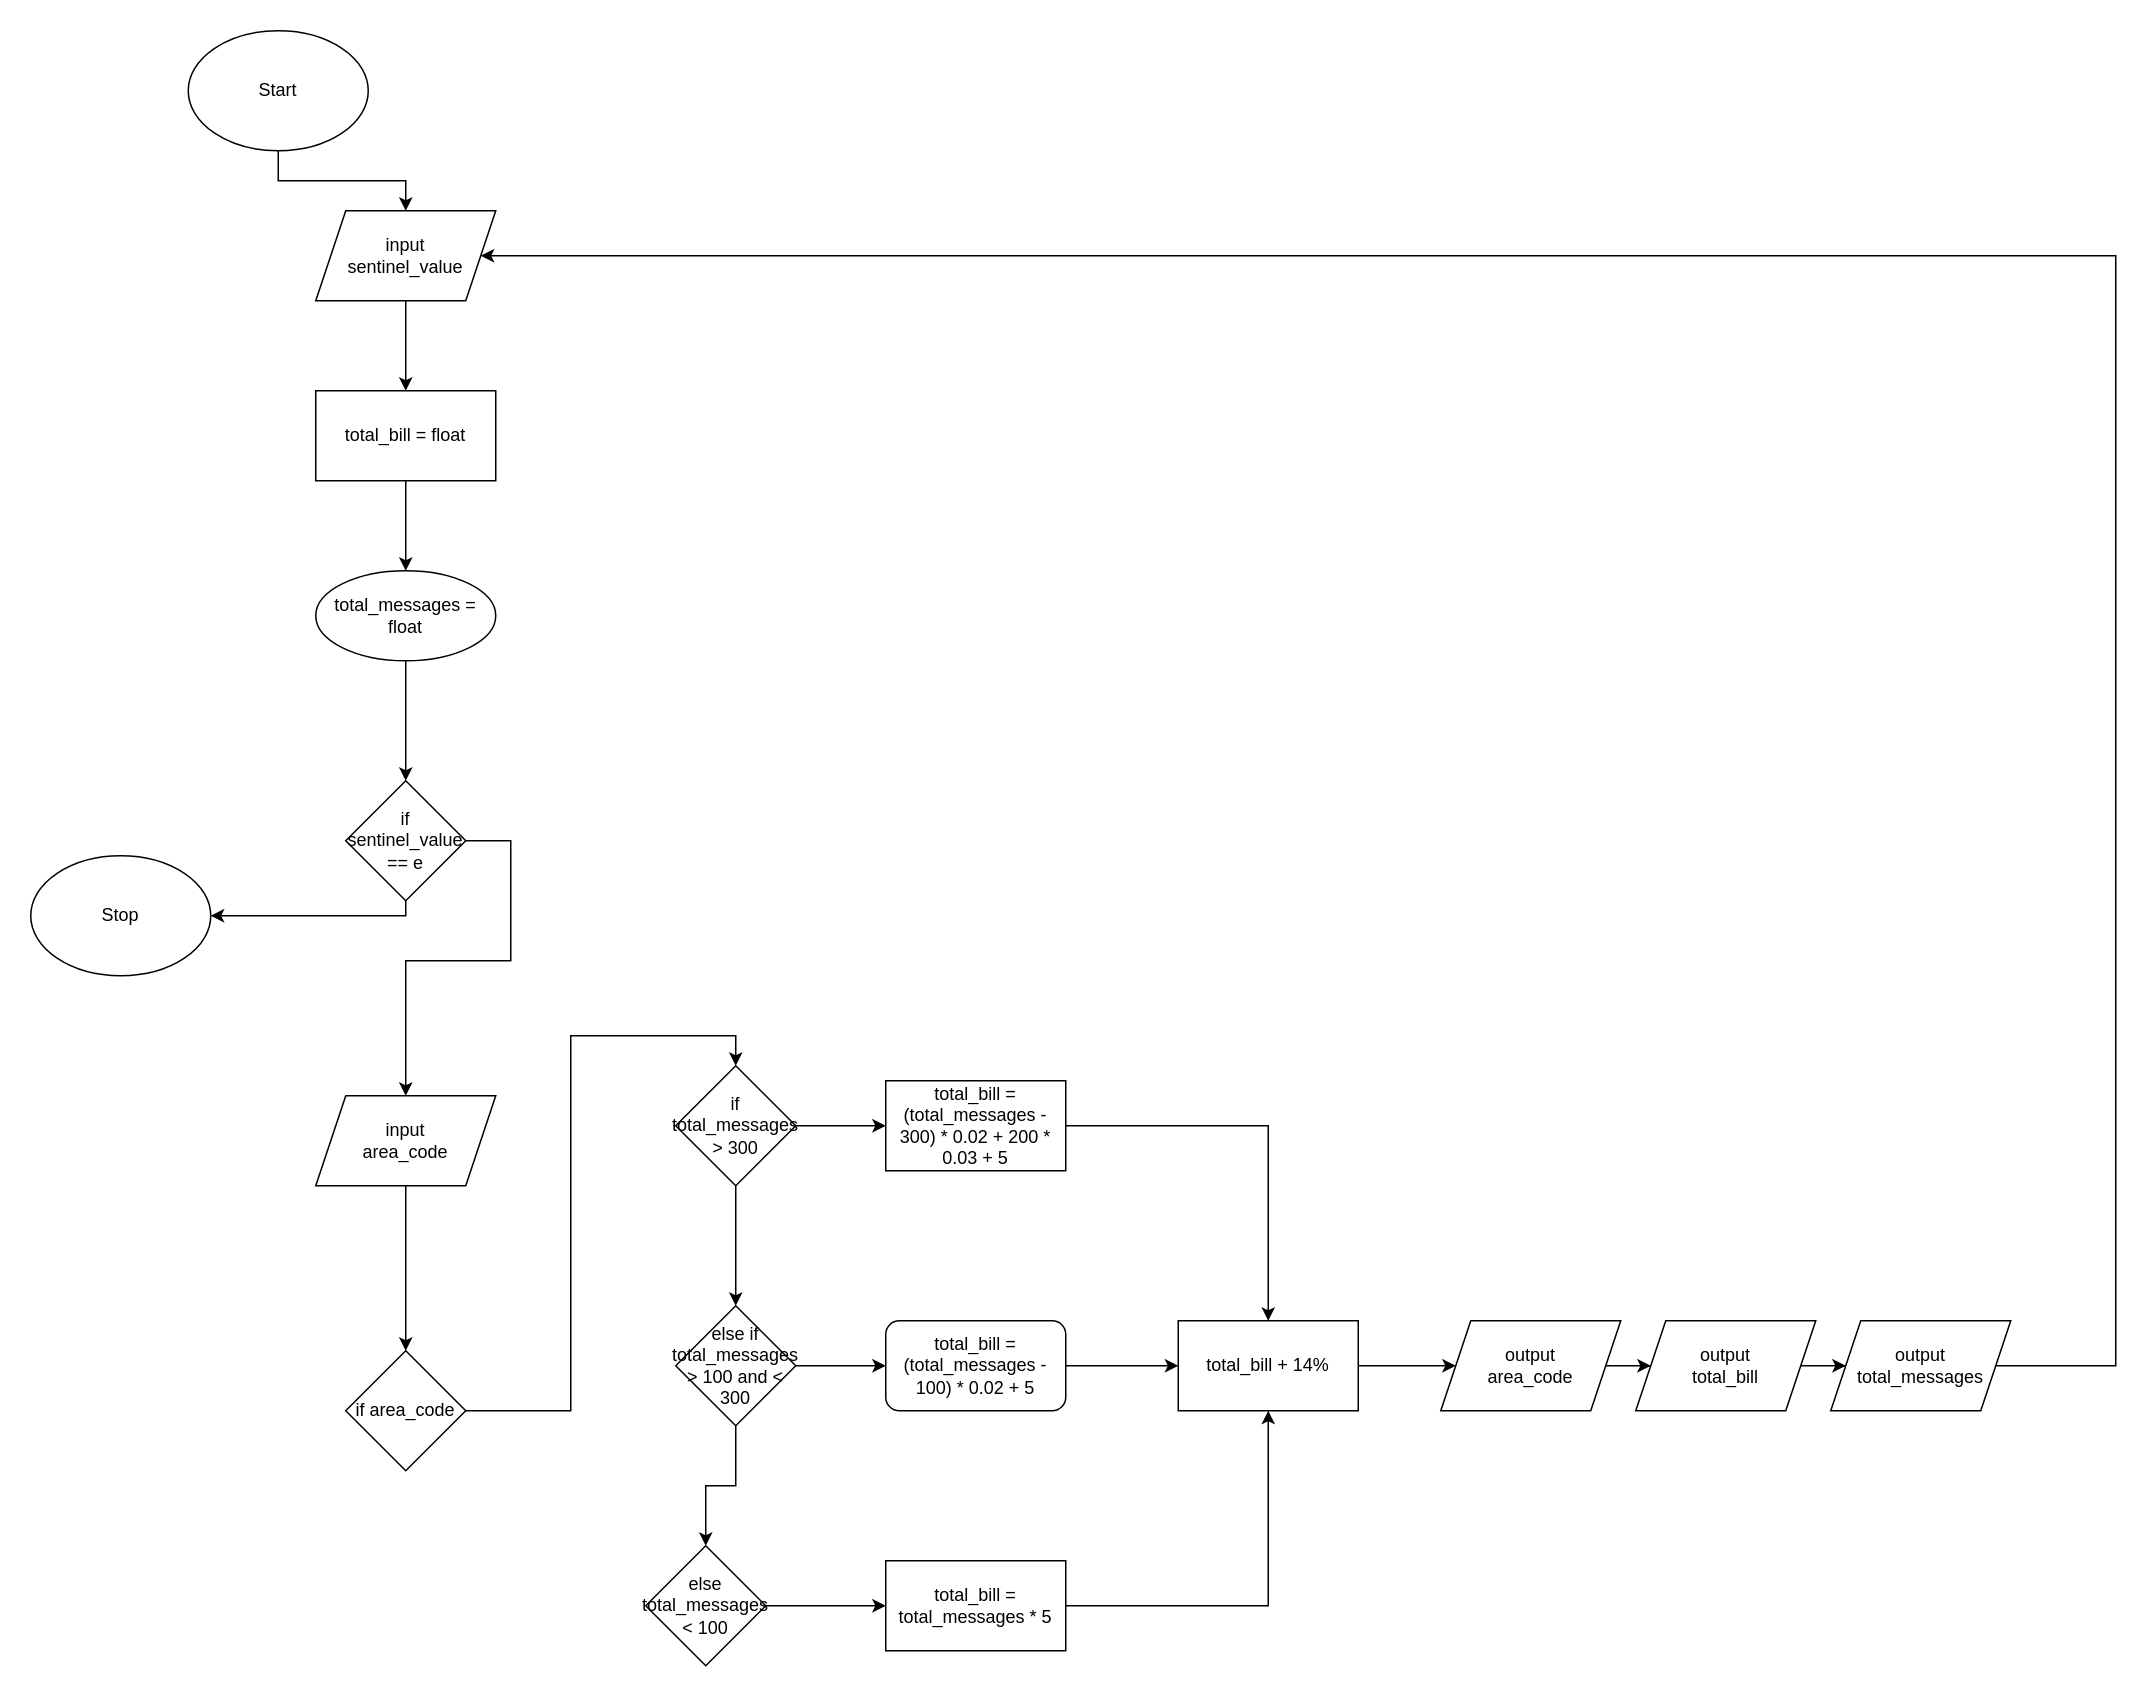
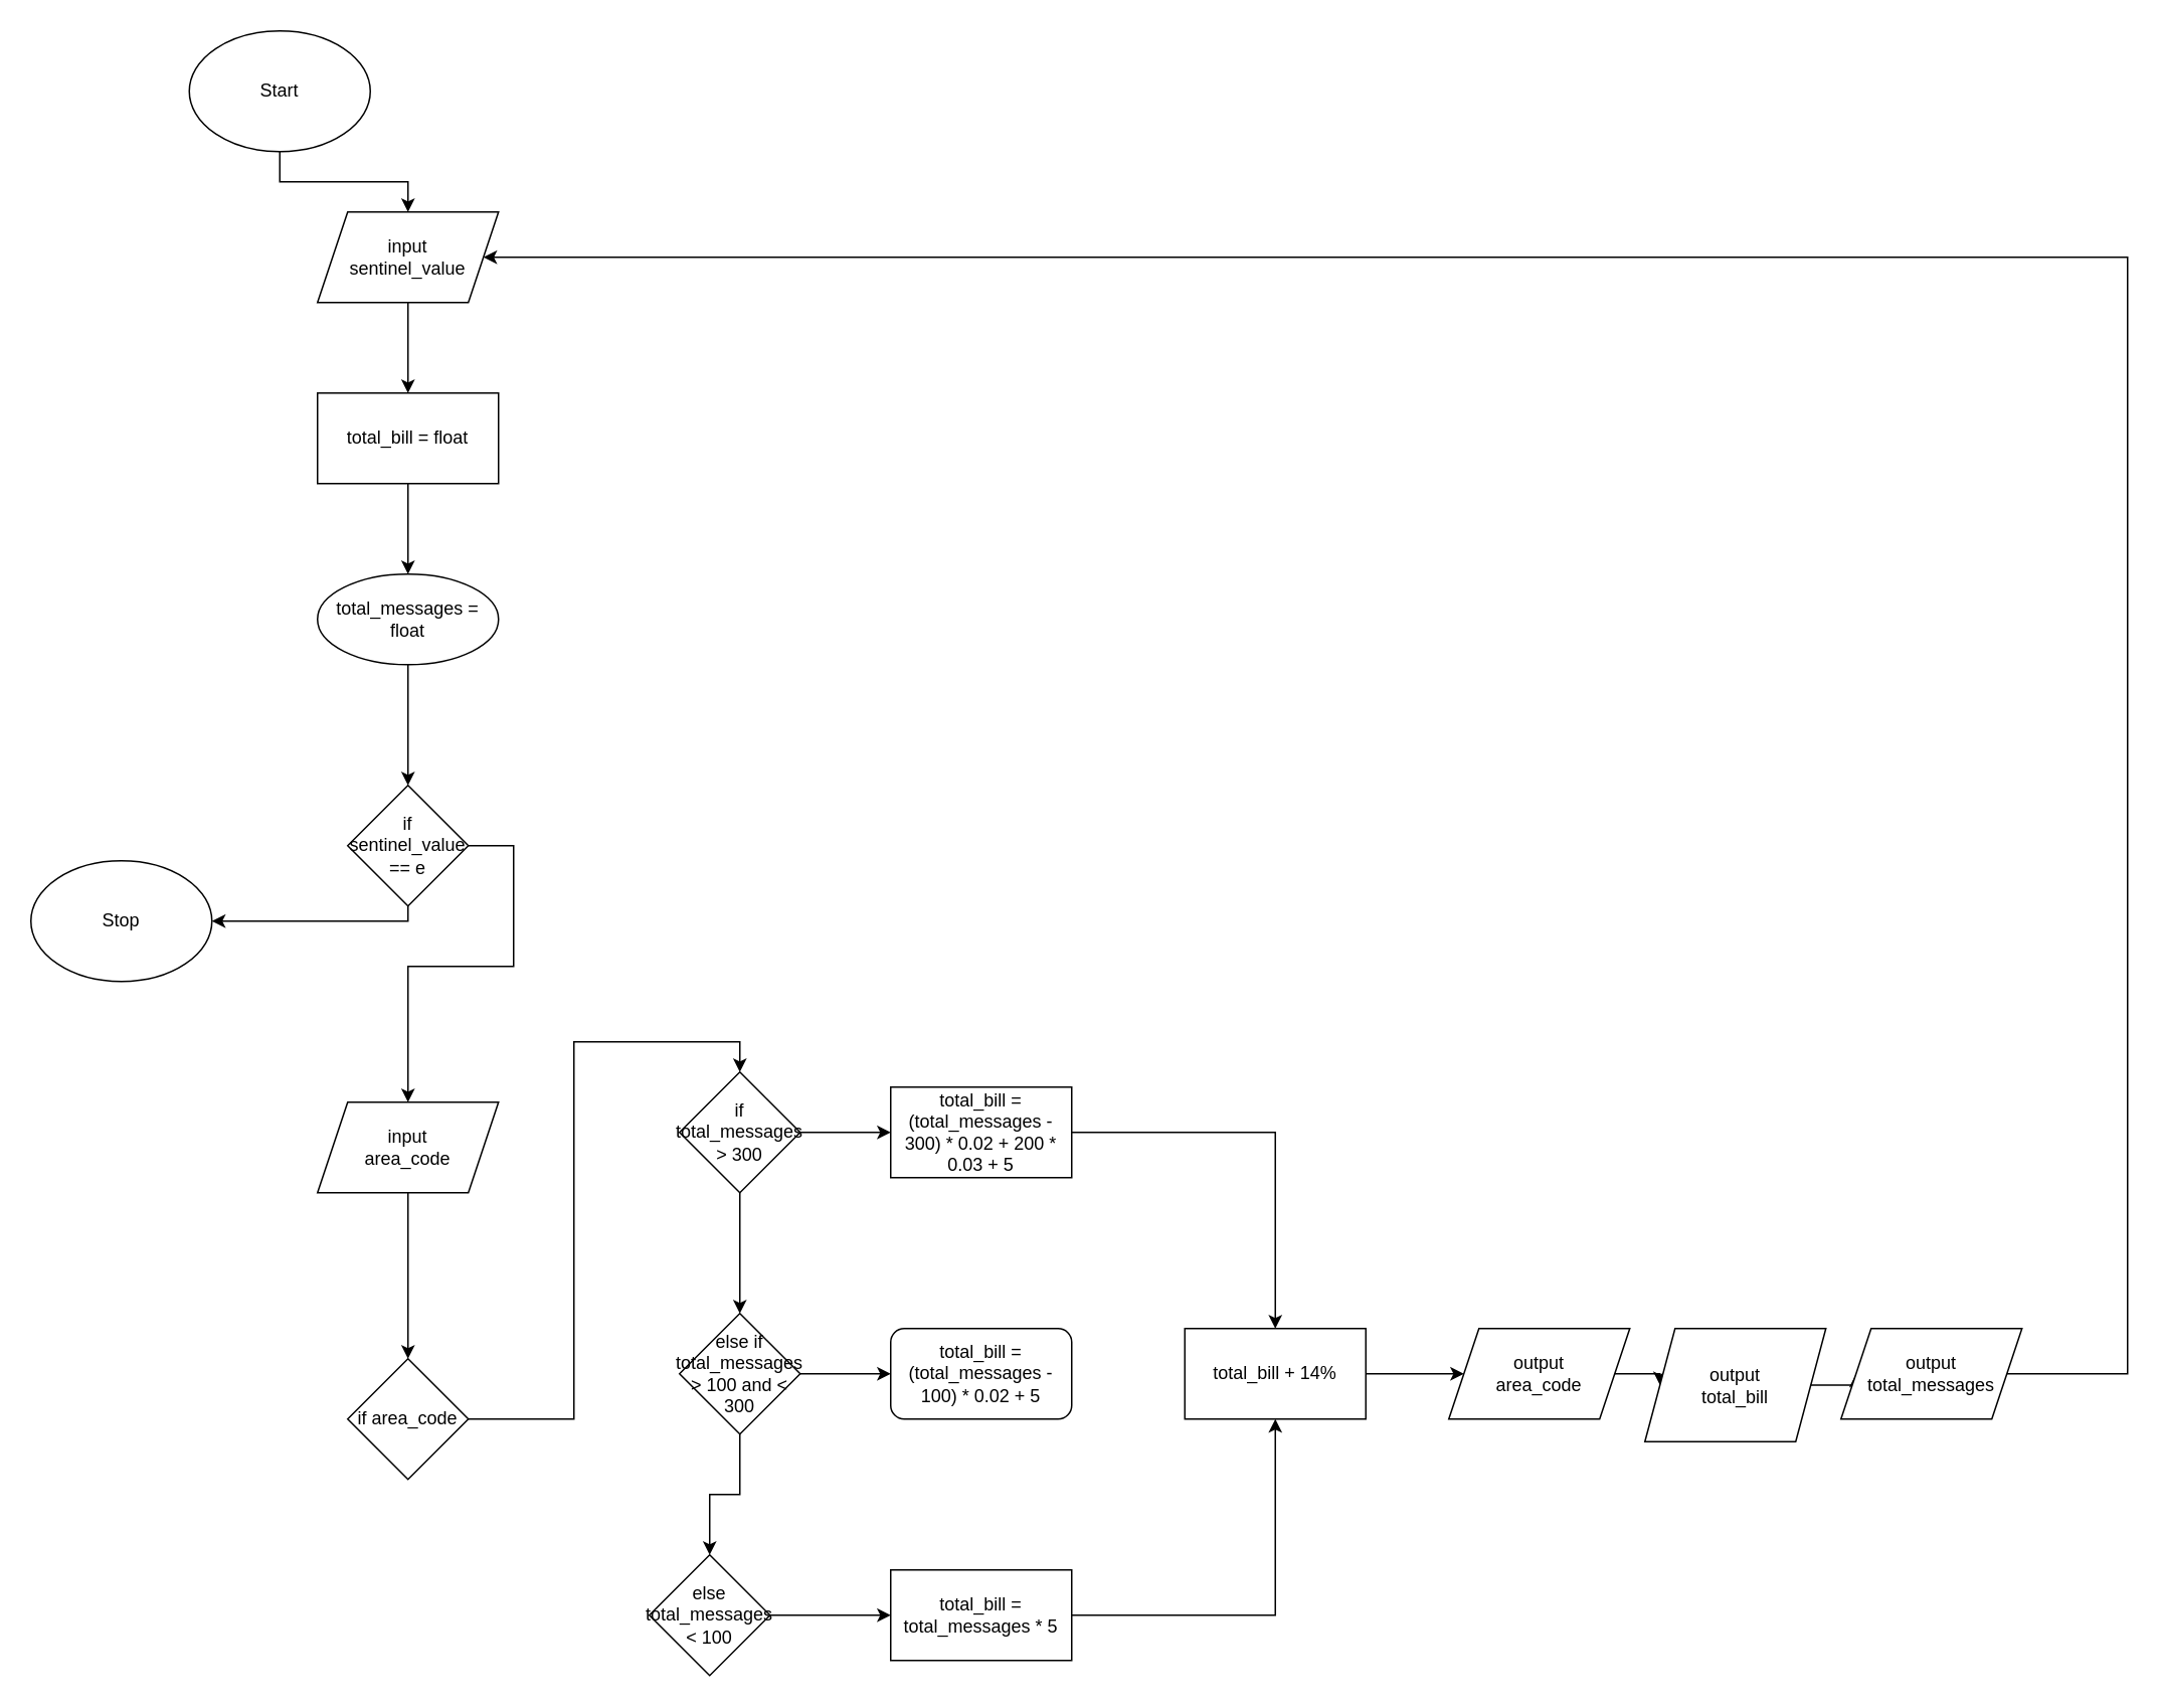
  <mxCell id="0" />
  <mxCell id="1" parent="0" />
  <mxCell id="2" style="edgeStyle=orthogonalEdgeStyle;rounded=0;orthogonalLoop=1;jettySize=auto;html=1;entryX=0.5;entryY=0;entryDx=0;entryDy=0;" edge="1" parent="1" source="3" target="24"><mxGeometry relative="1" as="geometry" /></mxCell>
  <mxCell id="3" value="Start" style="ellipse;whiteSpace=wrap;html=1;" vertex="1" parent="1"><mxGeometry x="125" y="20" width="120" height="80" as="geometry" /></mxCell>
  <mxCell id="4" style="edgeStyle=orthogonalEdgeStyle;rounded=0;orthogonalLoop=1;jettySize=auto;html=1;" edge="1" parent="1" source="5" target="23"><mxGeometry relative="1" as="geometry" /></mxCell>
  <mxCell id="5" value="&lt;div&gt;input&lt;/div&gt;&lt;div&gt;area_code&lt;br&gt;&lt;/div&gt;" style="shape=parallelogram;perimeter=parallelogramPerimeter;whiteSpace=wrap;html=1;fixedSize=1;" vertex="1" parent="1"><mxGeometry x="210" y="730" width="120" height="60" as="geometry" /></mxCell>
  <mxCell id="6" value="" style="edgeStyle=orthogonalEdgeStyle;rounded=0;orthogonalLoop=1;jettySize=auto;html=1;" edge="1" parent="1" source="8" target="11"><mxGeometry relative="1" as="geometry" /></mxCell>
  <mxCell id="7" value="" style="edgeStyle=orthogonalEdgeStyle;rounded=0;orthogonalLoop=1;jettySize=auto;html=1;" edge="1" parent="1" source="8" target="13"><mxGeometry relative="1" as="geometry" /></mxCell>
  <mxCell id="8" value="if total_messages &amp;gt; 300" style="rhombus;whiteSpace=wrap;html=1;" vertex="1" parent="1"><mxGeometry x="450" y="710" width="80" height="80" as="geometry" /></mxCell>
  <mxCell id="9" value="" style="edgeStyle=orthogonalEdgeStyle;rounded=0;orthogonalLoop=1;jettySize=auto;html=1;" edge="1" parent="1" source="11" target="15"><mxGeometry relative="1" as="geometry" /></mxCell>
  <mxCell id="10" value="" style="edgeStyle=orthogonalEdgeStyle;rounded=0;orthogonalLoop=1;jettySize=auto;html=1;" edge="1" parent="1" source="11" target="17"><mxGeometry relative="1" as="geometry" /></mxCell>
  <mxCell id="11" value="else if total_messages &amp;gt; 100 and &amp;lt; 300" style="rhombus;whiteSpace=wrap;html=1;" vertex="1" parent="1"><mxGeometry x="450" y="870" width="80" height="80" as="geometry" /></mxCell>
  <mxCell id="12" style="edgeStyle=orthogonalEdgeStyle;rounded=0;orthogonalLoop=1;jettySize=auto;html=1;entryX=0.5;entryY=0;entryDx=0;entryDy=0;" edge="1" parent="1" source="13" target="21"><mxGeometry relative="1" as="geometry" /></mxCell>
  <mxCell id="13" value="total_bill = (total_messages - 300) * 0.02 + 200 * 0.03 + 5" style="whiteSpace=wrap;html=1;" vertex="1" parent="1"><mxGeometry x="590" y="720" width="120" height="60" as="geometry" /></mxCell>
- <mxCell id="14" style="edgeStyle=orthogonalEdgeStyle;rounded=0;orthogonalLoop=1;jettySize=auto;html=1;entryX=0;entryY=0.5;entryDx=0;entryDy=0;" edge="1" parent="1" source="15" target="21"><mxGeometry relative="1" as="geometry" /></mxCell>
  <mxCell id="15" value="total_bill = (total_messages - 100) * 0.02 + 5" style="whiteSpace=wrap;html=1;rounded=1;" vertex="1" parent="1"><mxGeometry x="590" y="880" width="120" height="60" as="geometry" /></mxCell>
  <mxCell id="16" value="" style="edgeStyle=orthogonalEdgeStyle;rounded=0;orthogonalLoop=1;jettySize=auto;html=1;" edge="1" parent="1" source="17" target="19"><mxGeometry relative="1" as="geometry" /></mxCell>
  <mxCell id="17" value="&lt;div&gt;else total_messages &amp;lt; 100&lt;br&gt;&lt;/div&gt;" style="rhombus;whiteSpace=wrap;html=1;" vertex="1" parent="1"><mxGeometry x="430" y="1030" width="80" height="80" as="geometry" /></mxCell>
  <mxCell id="18" style="edgeStyle=orthogonalEdgeStyle;rounded=0;orthogonalLoop=1;jettySize=auto;html=1;entryX=0.5;entryY=1;entryDx=0;entryDy=0;" edge="1" parent="1" source="19" target="21"><mxGeometry relative="1" as="geometry" /></mxCell>
  <mxCell id="19" value="total_bill = total_messages * 5" style="whiteSpace=wrap;html=1;" vertex="1" parent="1"><mxGeometry x="590" y="1040" width="120" height="60" as="geometry" /></mxCell>
  <mxCell id="20" style="edgeStyle=orthogonalEdgeStyle;rounded=0;orthogonalLoop=1;jettySize=auto;html=1;entryX=1;entryY=0.5;entryDx=0;entryDy=0;" edge="1" parent="1" source="33" target="24"><mxGeometry relative="1" as="geometry"><mxPoint x="1430" y="910" as="targetPoint" /><Array as="points"><mxPoint x="1410" y="910" /><mxPoint x="1410" y="170" /></Array></mxGeometry></mxCell>
  <mxCell id="21" value="&lt;div&gt;total_bill + 14%&lt;/div&gt;" style="rounded=0;whiteSpace=wrap;html=1;" vertex="1" parent="1"><mxGeometry x="785" y="880" width="120" height="60" as="geometry" /></mxCell>
  <mxCell id="22" style="edgeStyle=orthogonalEdgeStyle;rounded=0;orthogonalLoop=1;jettySize=auto;html=1;entryX=0.5;entryY=0;entryDx=0;entryDy=0;" edge="1" parent="1" source="23" target="8"><mxGeometry relative="1" as="geometry" /></mxCell>
  <mxCell id="23" value="if area_code" style="rhombus;whiteSpace=wrap;html=1;rounded=0;" vertex="1" parent="1"><mxGeometry x="230" y="900" width="80" height="80" as="geometry" /></mxCell>
  <mxCell id="24" value="&lt;div&gt;input&lt;/div&gt;&lt;div&gt;sentinel_value&lt;br&gt;&lt;/div&gt;" style="shape=parallelogram;perimeter=parallelogramPerimeter;whiteSpace=wrap;html=1;fixedSize=1;" vertex="1" parent="1"><mxGeometry x="210" y="140" width="120" height="60" as="geometry" /></mxCell>
  <mxCell id="25" value="" style="edgeStyle=orthogonalEdgeStyle;rounded=0;orthogonalLoop=1;jettySize=auto;html=1;" edge="1" parent="1" source="39" target="28"><mxGeometry relative="1" as="geometry"><mxPoint x="270" y="480" as="sourcePoint" /><mxPoint x="270" y="640" as="targetPoint" /></mxGeometry></mxCell>
  <mxCell id="26" style="edgeStyle=orthogonalEdgeStyle;rounded=0;orthogonalLoop=1;jettySize=auto;html=1;entryX=0.5;entryY=0;entryDx=0;entryDy=0;" edge="1" parent="1" source="28" target="5"><mxGeometry relative="1" as="geometry"><Array as="points"><mxPoint x="340" y="560" /><mxPoint x="340" y="640" /></Array></mxGeometry></mxCell>
  <mxCell id="27" style="edgeStyle=orthogonalEdgeStyle;rounded=0;orthogonalLoop=1;jettySize=auto;html=1;" edge="1" parent="1" source="28" target="29"><mxGeometry relative="1" as="geometry"><mxPoint x="80" y="610" as="targetPoint" /><Array as="points"><mxPoint x="270" y="610" /></Array></mxGeometry></mxCell>
  <mxCell id="28" value="if sentinel_value == e" style="rhombus;whiteSpace=wrap;html=1;" vertex="1" parent="1"><mxGeometry x="230" y="520" width="80" height="80" as="geometry" /></mxCell>
  <mxCell id="29" value="Stop" style="ellipse;whiteSpace=wrap;html=1;" vertex="1" parent="1"><mxGeometry x="20" y="570" width="120" height="80" as="geometry" /></mxCell>
  <mxCell id="30" value="" style="edgeStyle=orthogonalEdgeStyle;rounded=0;orthogonalLoop=1;jettySize=auto;html=1;entryX=0;entryY=0.5;entryDx=0;entryDy=0;" edge="1" parent="1" source="37" target="31"><mxGeometry relative="1" as="geometry"><mxPoint x="895" y="910" as="sourcePoint" /><mxPoint x="1130" y="910" as="targetPoint" /></mxGeometry></mxCell>
- <mxCell id="31" value="&lt;div&gt;output&lt;/div&gt;&lt;div&gt;total_bill&lt;br&gt;&lt;/div&gt;" style="shape=parallelogram;perimeter=parallelogramPerimeter;whiteSpace=wrap;html=1;fixedSize=1;" vertex="1" parent="1"><mxGeometry x="1090" y="880" width="120" height="60" as="geometry" /></mxCell>
+ <mxCell id="31" value="&lt;div&gt;output&lt;/div&gt;&lt;div&gt;total_bill&lt;br&gt;&lt;/div&gt;" style="shape=parallelogram;perimeter=parallelogramPerimeter;whiteSpace=wrap;html=1;fixedSize=1;" vertex="1" parent="1"><mxGeometry x="1090" y="880" width="120" height="75" as="geometry" /></mxCell>
  <mxCell id="32" value="" style="edgeStyle=orthogonalEdgeStyle;rounded=0;orthogonalLoop=1;jettySize=auto;html=1;entryX=0;entryY=0.5;entryDx=0;entryDy=0;" edge="1" parent="1" source="31" target="33"><mxGeometry relative="1" as="geometry"><mxPoint x="1180" y="910" as="sourcePoint" /><mxPoint x="1450" y="910" as="targetPoint" /></mxGeometry></mxCell>
  <mxCell id="33" value="&lt;div&gt;output&lt;/div&gt;&lt;div&gt;total_messages&lt;br&gt;&lt;/div&gt;" style="shape=parallelogram;perimeter=parallelogramPerimeter;whiteSpace=wrap;html=1;fixedSize=1;" vertex="1" parent="1"><mxGeometry x="1220" y="880" width="120" height="60" as="geometry" /></mxCell>
  <mxCell id="34" value="" style="edgeStyle=orthogonalEdgeStyle;rounded=0;orthogonalLoop=1;jettySize=auto;html=1;" edge="1" parent="1" source="24" target="35"><mxGeometry relative="1" as="geometry"><mxPoint x="270" y="390" as="sourcePoint" /><mxPoint x="270" y="520" as="targetPoint" /></mxGeometry></mxCell>
  <mxCell id="35" value="total_bill = float" style="rounded=0;whiteSpace=wrap;html=1;" vertex="1" parent="1"><mxGeometry x="210" y="260" width="120" height="60" as="geometry" /></mxCell>
  <mxCell id="36" value="" style="edgeStyle=orthogonalEdgeStyle;rounded=0;orthogonalLoop=1;jettySize=auto;html=1;entryX=0;entryY=0.5;entryDx=0;entryDy=0;" edge="1" parent="1" source="21" target="37"><mxGeometry relative="1" as="geometry"><mxPoint x="905" y="910" as="sourcePoint" /><mxPoint x="1110" y="910" as="targetPoint" /></mxGeometry></mxCell>
  <mxCell id="37" value="&lt;div&gt;output&lt;/div&gt;&lt;div&gt;area_code&lt;br&gt;&lt;/div&gt;" style="shape=parallelogram;perimeter=parallelogramPerimeter;whiteSpace=wrap;html=1;fixedSize=1;" vertex="1" parent="1"><mxGeometry x="960" y="880" width="120" height="60" as="geometry" /></mxCell>
  <mxCell id="38" value="" style="edgeStyle=orthogonalEdgeStyle;rounded=0;orthogonalLoop=1;jettySize=auto;html=1;" edge="1" parent="1" source="35" target="39"><mxGeometry relative="1" as="geometry"><mxPoint x="270" y="340" as="sourcePoint" /><mxPoint x="270" y="550" as="targetPoint" /></mxGeometry></mxCell>
  <mxCell id="39" value="total_messages = float" style="ellipse;whiteSpace=wrap;html=1;" vertex="1" parent="1"><mxGeometry x="210" y="380" width="120" height="60" as="geometry" /></mxCell>
